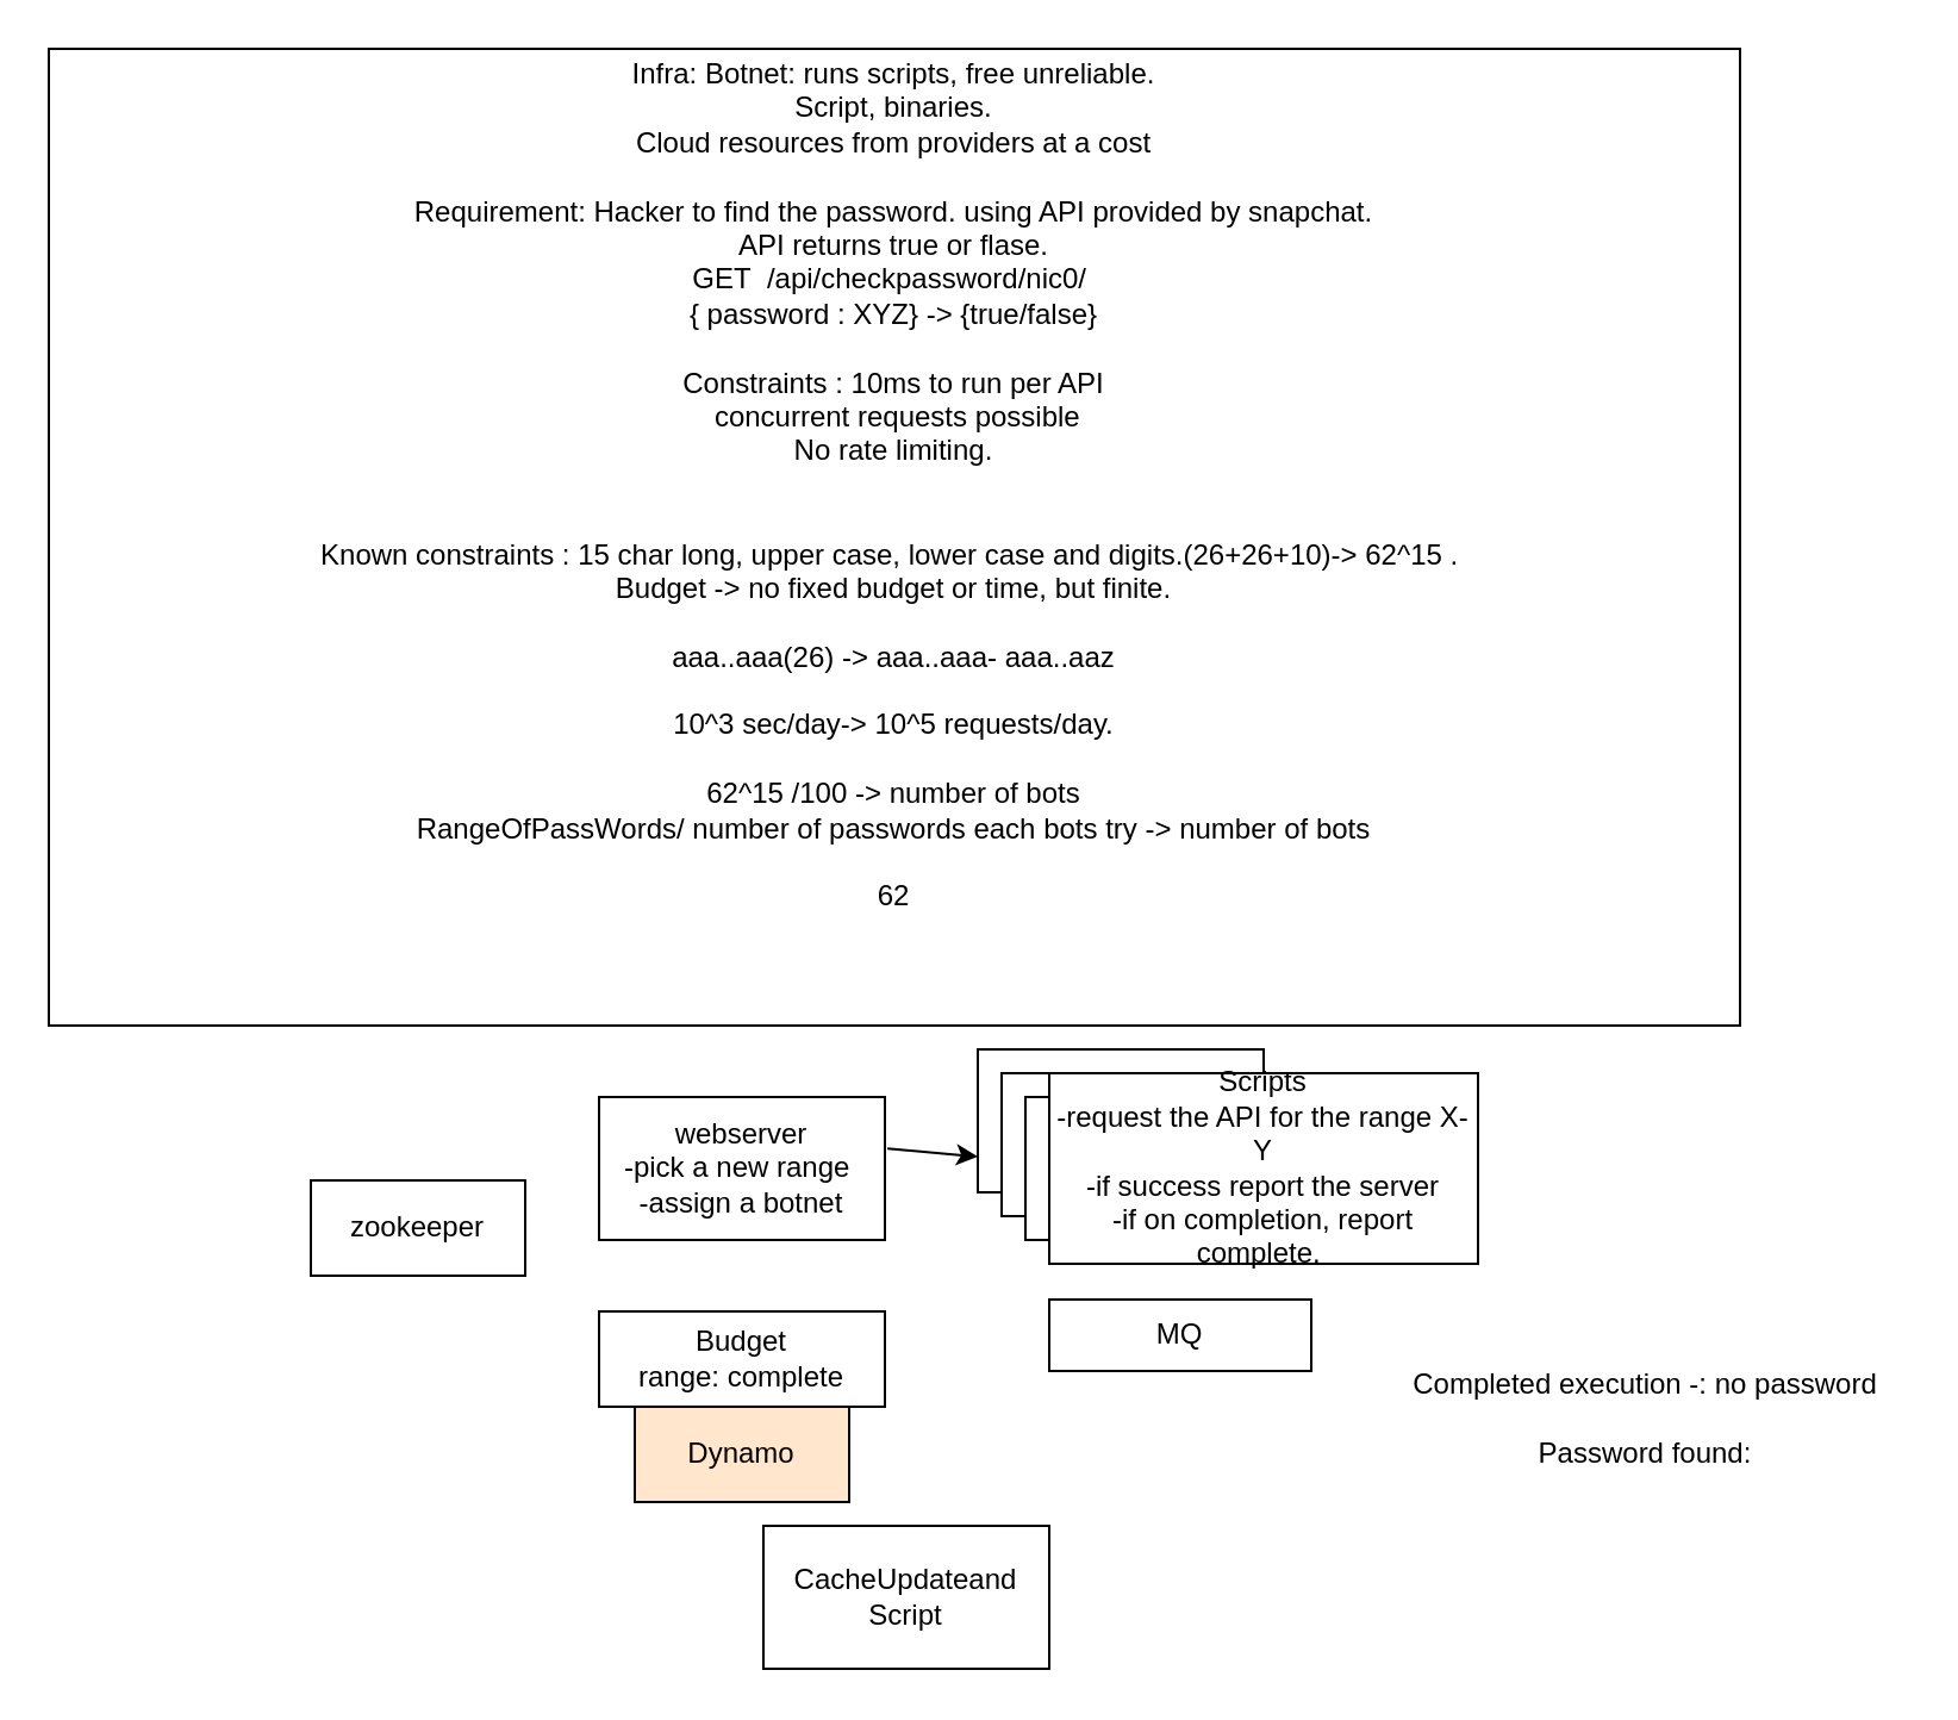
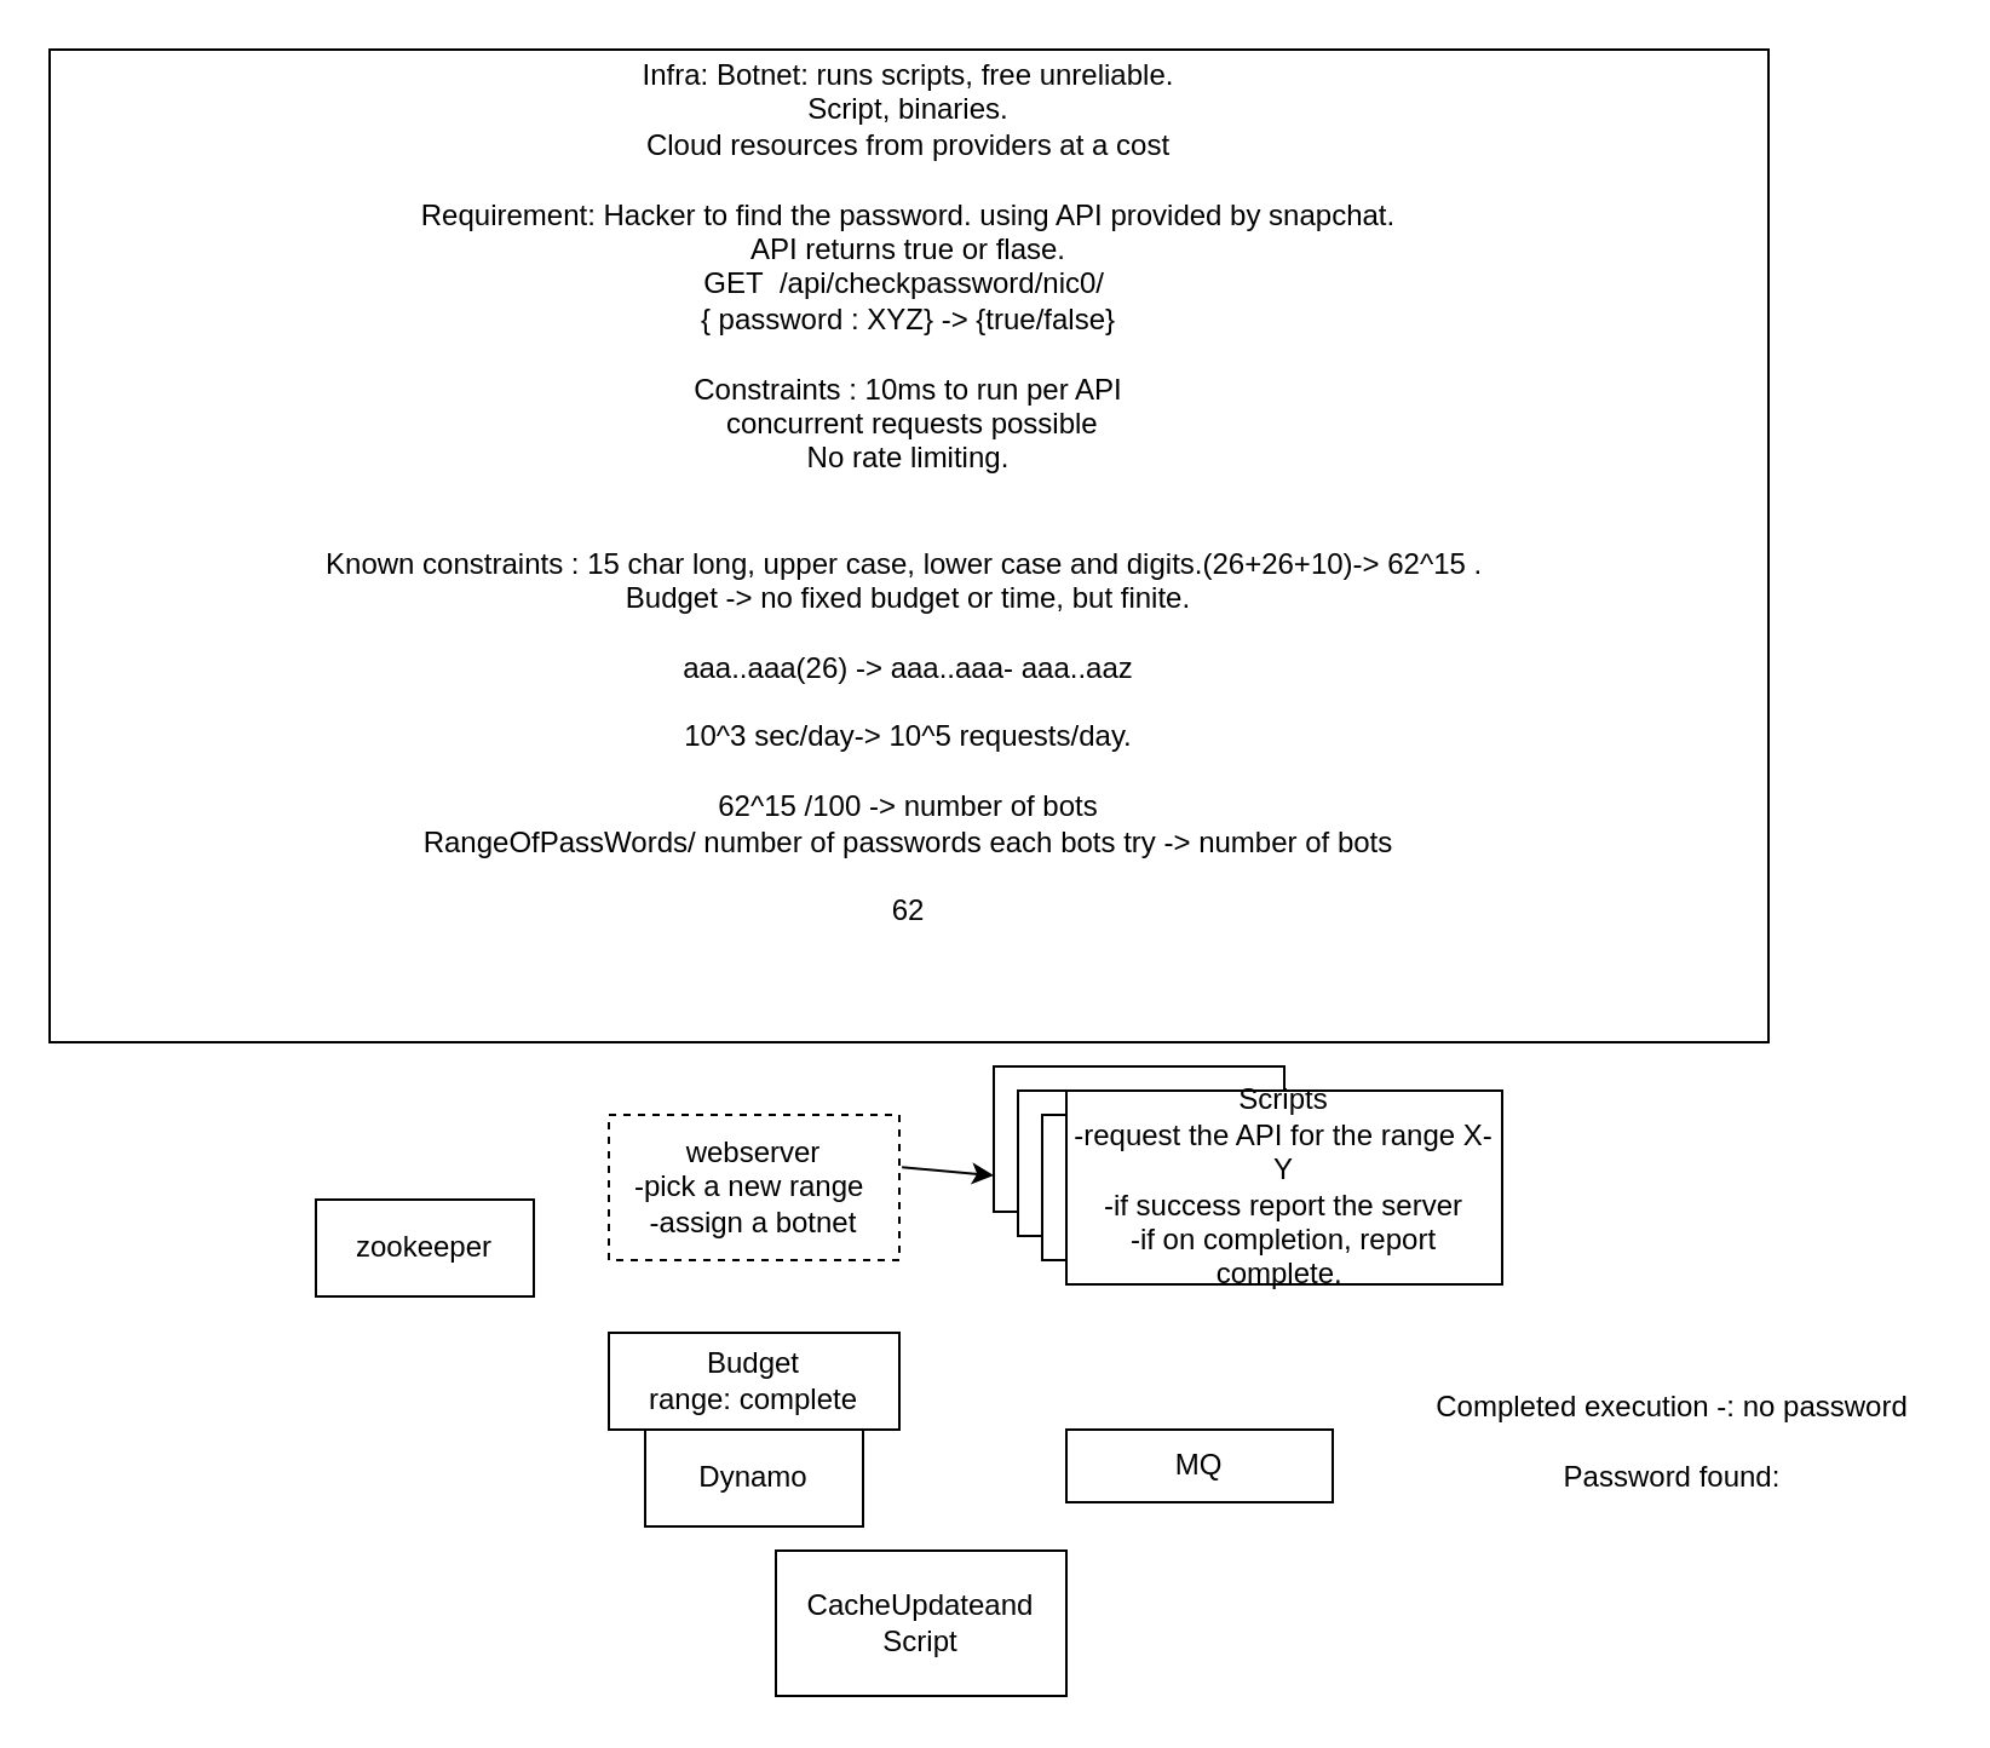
  <mxCell id="0" />
  <mxCell id="1" parent="0" />
  <mxCell id="2" value="Infra: Botnet: runs scripts, free unreliable.&lt;div&gt;Script, binaries.&lt;/div&gt;&lt;div&gt;Cloud resources from providers at a cost&lt;/div&gt;&lt;div&gt;&lt;br&gt;&lt;/div&gt;&lt;div&gt;Requirement: Hacker to find the password. using API provided by snapchat.&lt;/div&gt;&lt;div&gt;API returns true or flase.&lt;/div&gt;&lt;div&gt;GET&amp;nbsp; /api/checkpassword/nic0/&amp;nbsp;&lt;/div&gt;&lt;div&gt;{ password : XYZ} -&amp;gt; {true/false}&lt;/div&gt;&lt;div&gt;&lt;br&gt;&lt;/div&gt;&lt;div&gt;Constraints : 10ms to run per API&lt;/div&gt;&lt;div&gt;&amp;nbsp;concurrent requests possible&lt;/div&gt;&lt;div&gt;No rate limiting.&lt;/div&gt;&lt;div&gt;&lt;br&gt;&lt;/div&gt;&lt;div&gt;&lt;br&gt;&lt;/div&gt;&lt;div&gt;Known constraints : 15 char long, upper case, lower case and digits.(26+26+10)-&amp;gt;&amp;nbsp;&lt;span style=&quot;background-color: initial;&quot;&gt;62^15 .&amp;nbsp;&lt;/span&gt;&lt;/div&gt;&lt;div&gt;Budget -&amp;gt; no fixed budget or time, but finite.&lt;/div&gt;&lt;div&gt;&lt;br&gt;&lt;/div&gt;&lt;div&gt;aaa..aaa(26) -&amp;gt;&amp;nbsp;&lt;span style=&quot;background-color: initial;&quot;&gt;aaa..aaa-&amp;nbsp;&lt;/span&gt;&lt;span style=&quot;background-color: initial;&quot;&gt;aaa..aaz&lt;/span&gt;&lt;/div&gt;&lt;div&gt;&lt;br&gt;&lt;/div&gt;&lt;div&gt;10^3 sec/day-&amp;gt; 10^5 requests/day.&lt;/div&gt;&lt;div&gt;&lt;br&gt;&lt;/div&gt;&lt;div&gt;62^15 /100 -&amp;gt; number of bots&lt;br&gt;&lt;/div&gt;&lt;div&gt;RangeOfPassWords/ number of passwords each bots try -&amp;gt; number of bots&lt;/div&gt;&lt;div&gt;&lt;br&gt;&lt;/div&gt;&lt;div&gt;62&lt;/div&gt;&lt;div&gt;&lt;br&gt;&lt;/div&gt;&lt;div&gt;&lt;br&gt;&lt;/div&gt;&lt;div&gt;&lt;br&gt;&lt;/div&gt;" style="rounded=0;whiteSpace=wrap;html=1;" parent="1" vertex="1"><mxGeometry x="20" y="20" width="710" height="410" as="geometry" /></mxCell>
- <mxCell id="3" value="webserver&lt;div&gt;-pick a new range&amp;nbsp;&lt;/div&gt;&lt;div&gt;-assign a botnet&lt;/div&gt;" style="rounded=0;whiteSpace=wrap;html=1;" parent="1" vertex="1"><mxGeometry x="251" y="460" width="120" height="60" as="geometry" /></mxCell>
+ <mxCell id="3" value="webserver&lt;div&gt;-pick a new range&amp;nbsp;&lt;/div&gt;&lt;div&gt;-assign a botnet&lt;/div&gt;" style="rounded=0;whiteSpace=wrap;html=1;dashed=1;" parent="1" vertex="1"><mxGeometry x="251" y="460" width="120" height="60" as="geometry" /></mxCell>
  <mxCell id="4" value="" style="rounded=0;whiteSpace=wrap;html=1;" parent="1" vertex="1"><mxGeometry x="410" y="440" width="120" height="60" as="geometry" /></mxCell>
  <mxCell id="5" value="" style="rounded=0;whiteSpace=wrap;html=1;" parent="1" vertex="1"><mxGeometry x="420" y="450" width="120" height="60" as="geometry" /></mxCell>
  <mxCell id="6" value="" style="rounded=0;whiteSpace=wrap;html=1;" parent="1" vertex="1"><mxGeometry x="430" y="460" width="120" height="60" as="geometry" /></mxCell>
  <mxCell id="7" value="Scripts&lt;div&gt;-request the API for the range X-Y&lt;/div&gt;&lt;div&gt;-if success report the server&lt;/div&gt;&lt;div&gt;-if on completion, report complete.&amp;nbsp;&lt;/div&gt;" style="rounded=0;whiteSpace=wrap;html=1;" parent="1" vertex="1"><mxGeometry x="440" y="450" width="180" height="80" as="geometry" /></mxCell>
  <mxCell id="8" value="Budget&lt;div&gt;range: complete&lt;/div&gt;" style="whiteSpace=wrap;html=1;" parent="1" vertex="1"><mxGeometry x="251" y="550" width="120" height="40" as="geometry" /></mxCell>
  <mxCell id="9" value="CacheUpdateand&lt;div&gt;Script&lt;/div&gt;" style="rounded=0;whiteSpace=wrap;html=1;" parent="1" vertex="1"><mxGeometry x="320" y="640" width="120" height="60" as="geometry" /></mxCell>
- <mxCell id="10" value="MQ" style="rounded=0;whiteSpace=wrap;html=1;" parent="1" vertex="1"><mxGeometry x="440" y="545" width="110" height="30" as="geometry" /></mxCell>
+ <mxCell id="10" value="MQ" style="rounded=0;whiteSpace=wrap;html=1;" parent="1" vertex="1"><mxGeometry x="440" y="590" width="110" height="30" as="geometry" /></mxCell>
  <mxCell id="11" value="Completed execution -: no password&lt;div&gt;&lt;br&gt;&lt;/div&gt;&lt;div&gt;Password found:&lt;/div&gt;" style="text;html=1;align=center;verticalAlign=middle;resizable=0;points=[];autosize=1;strokeColor=none;fillColor=none;" parent="1" vertex="1"><mxGeometry x="580" y="565" width="220" height="60" as="geometry" /></mxCell>
  <mxCell id="12" value="zookeeper" style="rounded=0;whiteSpace=wrap;html=1;" parent="1" vertex="1"><mxGeometry x="130" y="495" width="90" height="40" as="geometry" /></mxCell>
  <mxCell id="13" value="" style="endArrow=classic;html=1;rounded=0;exitX=1.009;exitY=0.361;exitDx=0;exitDy=0;exitPerimeter=0;entryX=0;entryY=0.75;entryDx=0;entryDy=0;" parent="1" source="3" target="4" edge="1"><mxGeometry width="50" height="50" relative="1" as="geometry"><mxPoint x="440" y="480" as="sourcePoint" /><mxPoint x="490" y="430" as="targetPoint" /></mxGeometry></mxCell>
- <mxCell id="14" value="Dynamo" style="rounded=0;whiteSpace=wrap;html=1;fillColor=#ffe6cc;" parent="1" vertex="1"><mxGeometry x="266" y="590" width="90" height="40" as="geometry" /></mxCell>
+ <mxCell id="14" value="Dynamo" style="rounded=0;whiteSpace=wrap;html=1;" parent="1" vertex="1"><mxGeometry x="266" y="590" width="90" height="40" as="geometry" /></mxCell>
